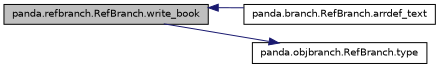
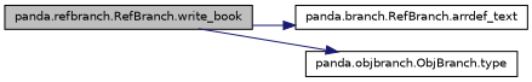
  digraph {
    rankdir=LR
    node [color=black fillcolor=white fontname=Helvetica fontsize=10 shape=record style=filled]
    edge [color=midnightblue fontname=Helvetica fontsize=10 labelfontname=Helvetica labelfontsize=10 style=solid]
    n1 [fillcolor=grey75 fontcolor=black height=0.2 label="panda.refbranch.RefBranch.write_book" width=0.4]
    n2 [height=0.2 label="panda.branch.RefBranch.arrdef_text" width=0.4]
-   n3 [height=0.2 label="panda.objbranch.RefBranch.type" width=0.4]
-   n2 -> n1
+   n3 [height=0.2 label="panda.objbranch.ObjBranch.type" width=0.4]
+   n1 -> n2
    n1 -> n3
  }
